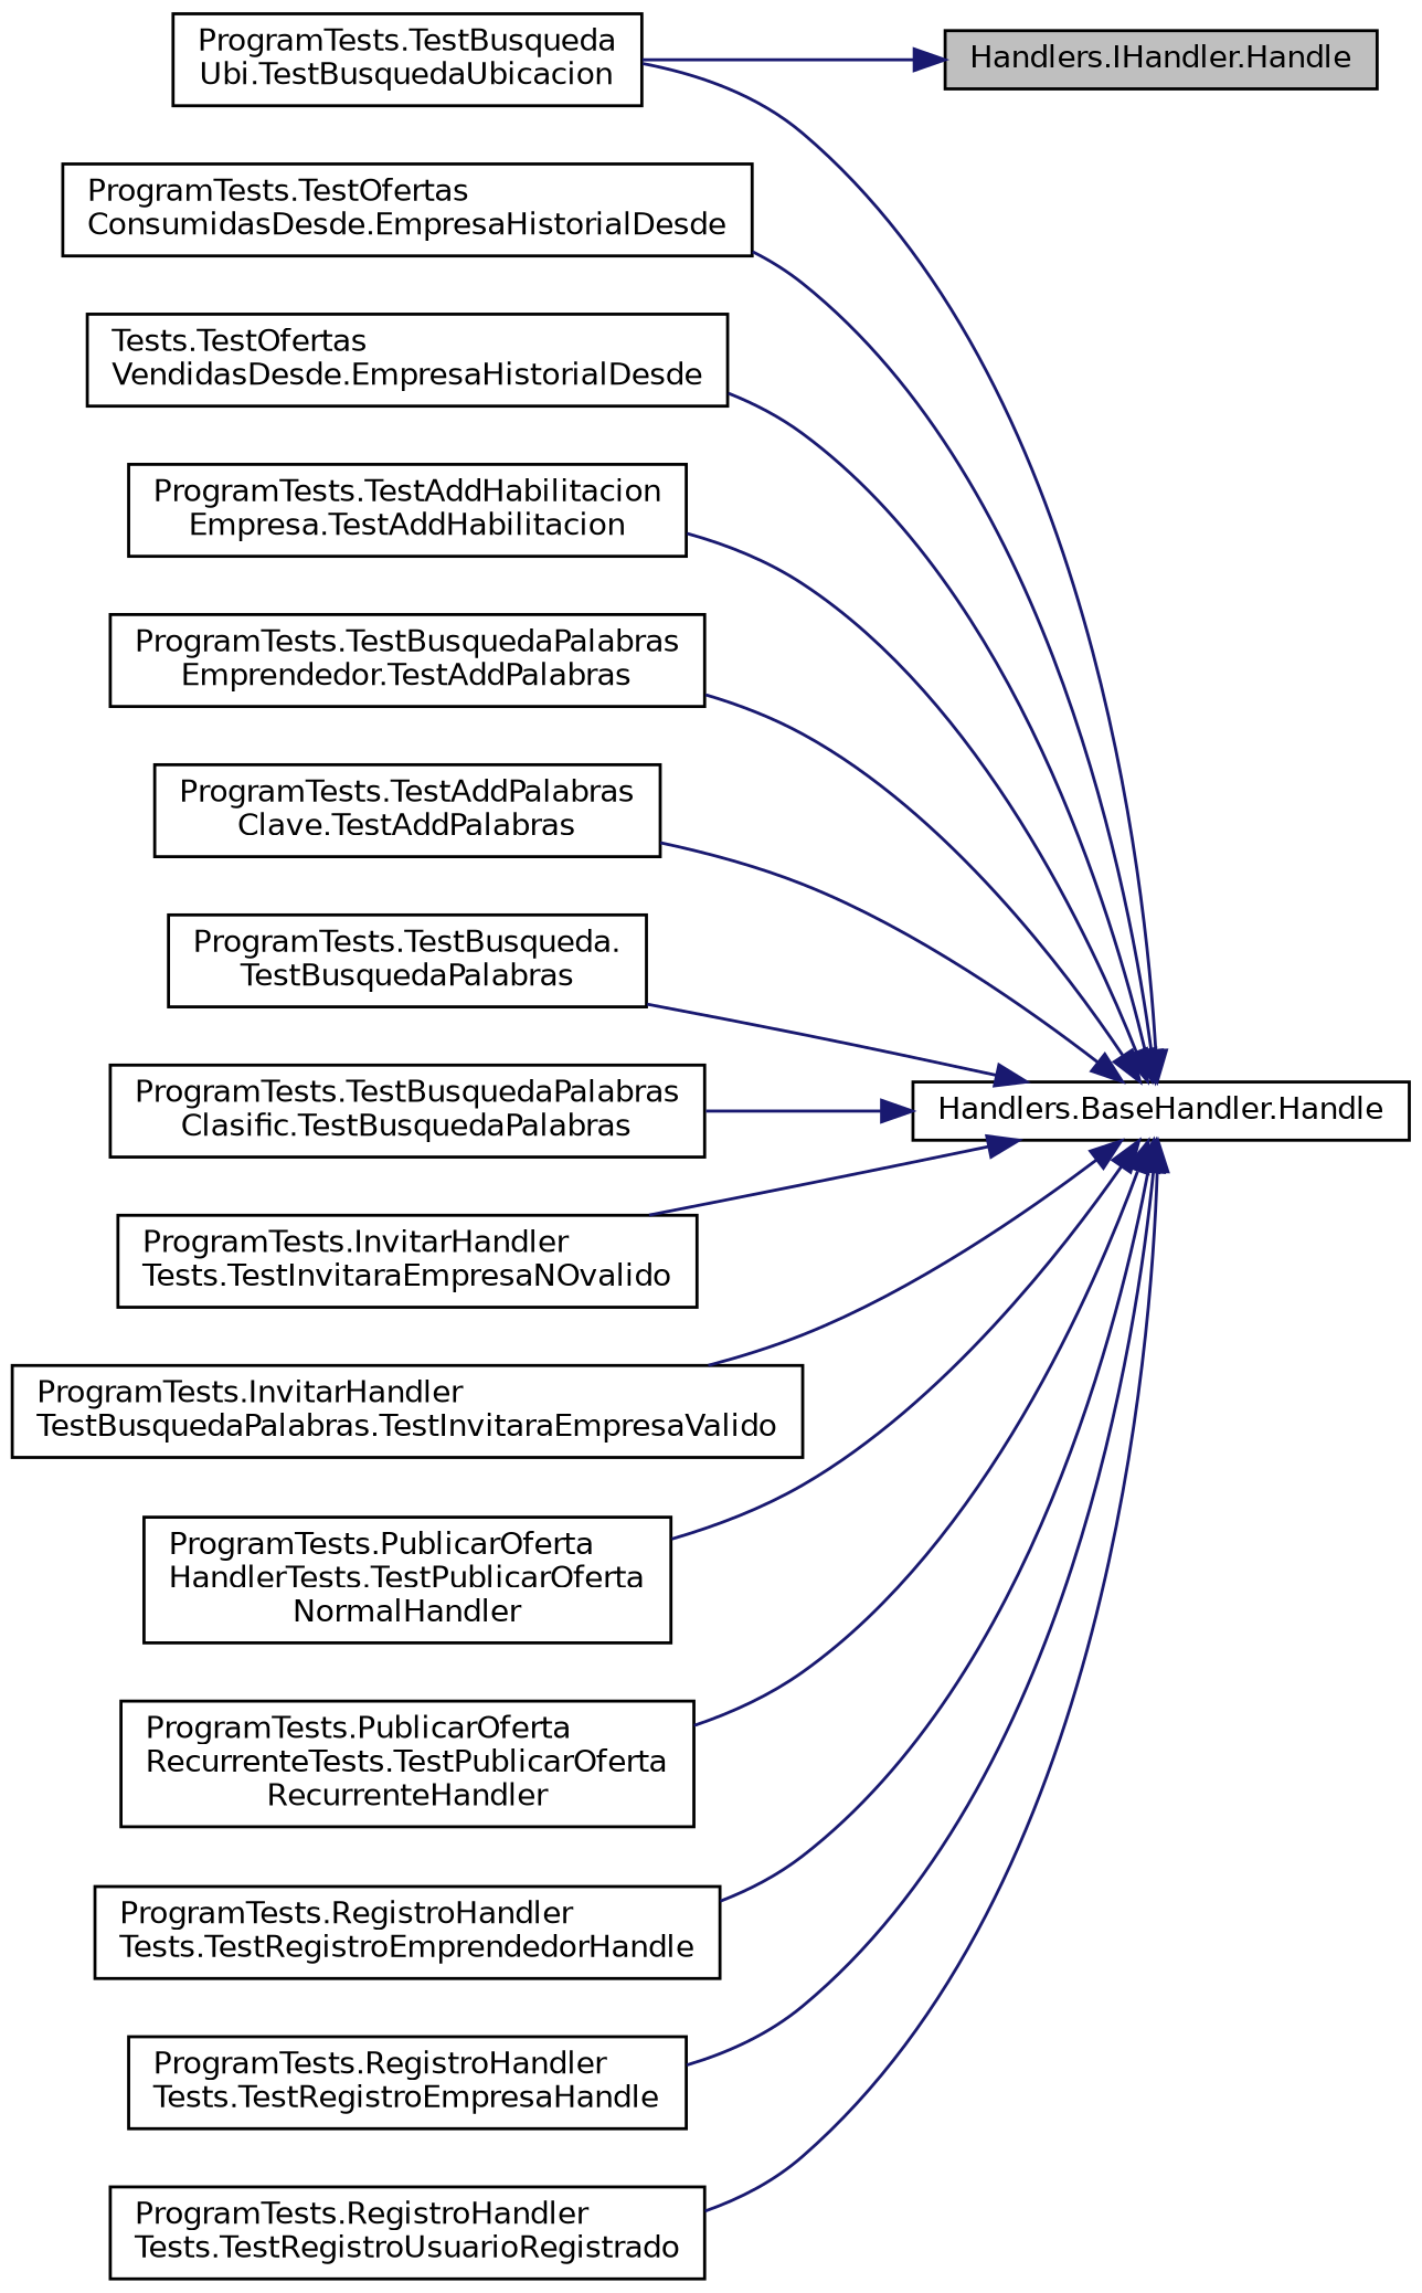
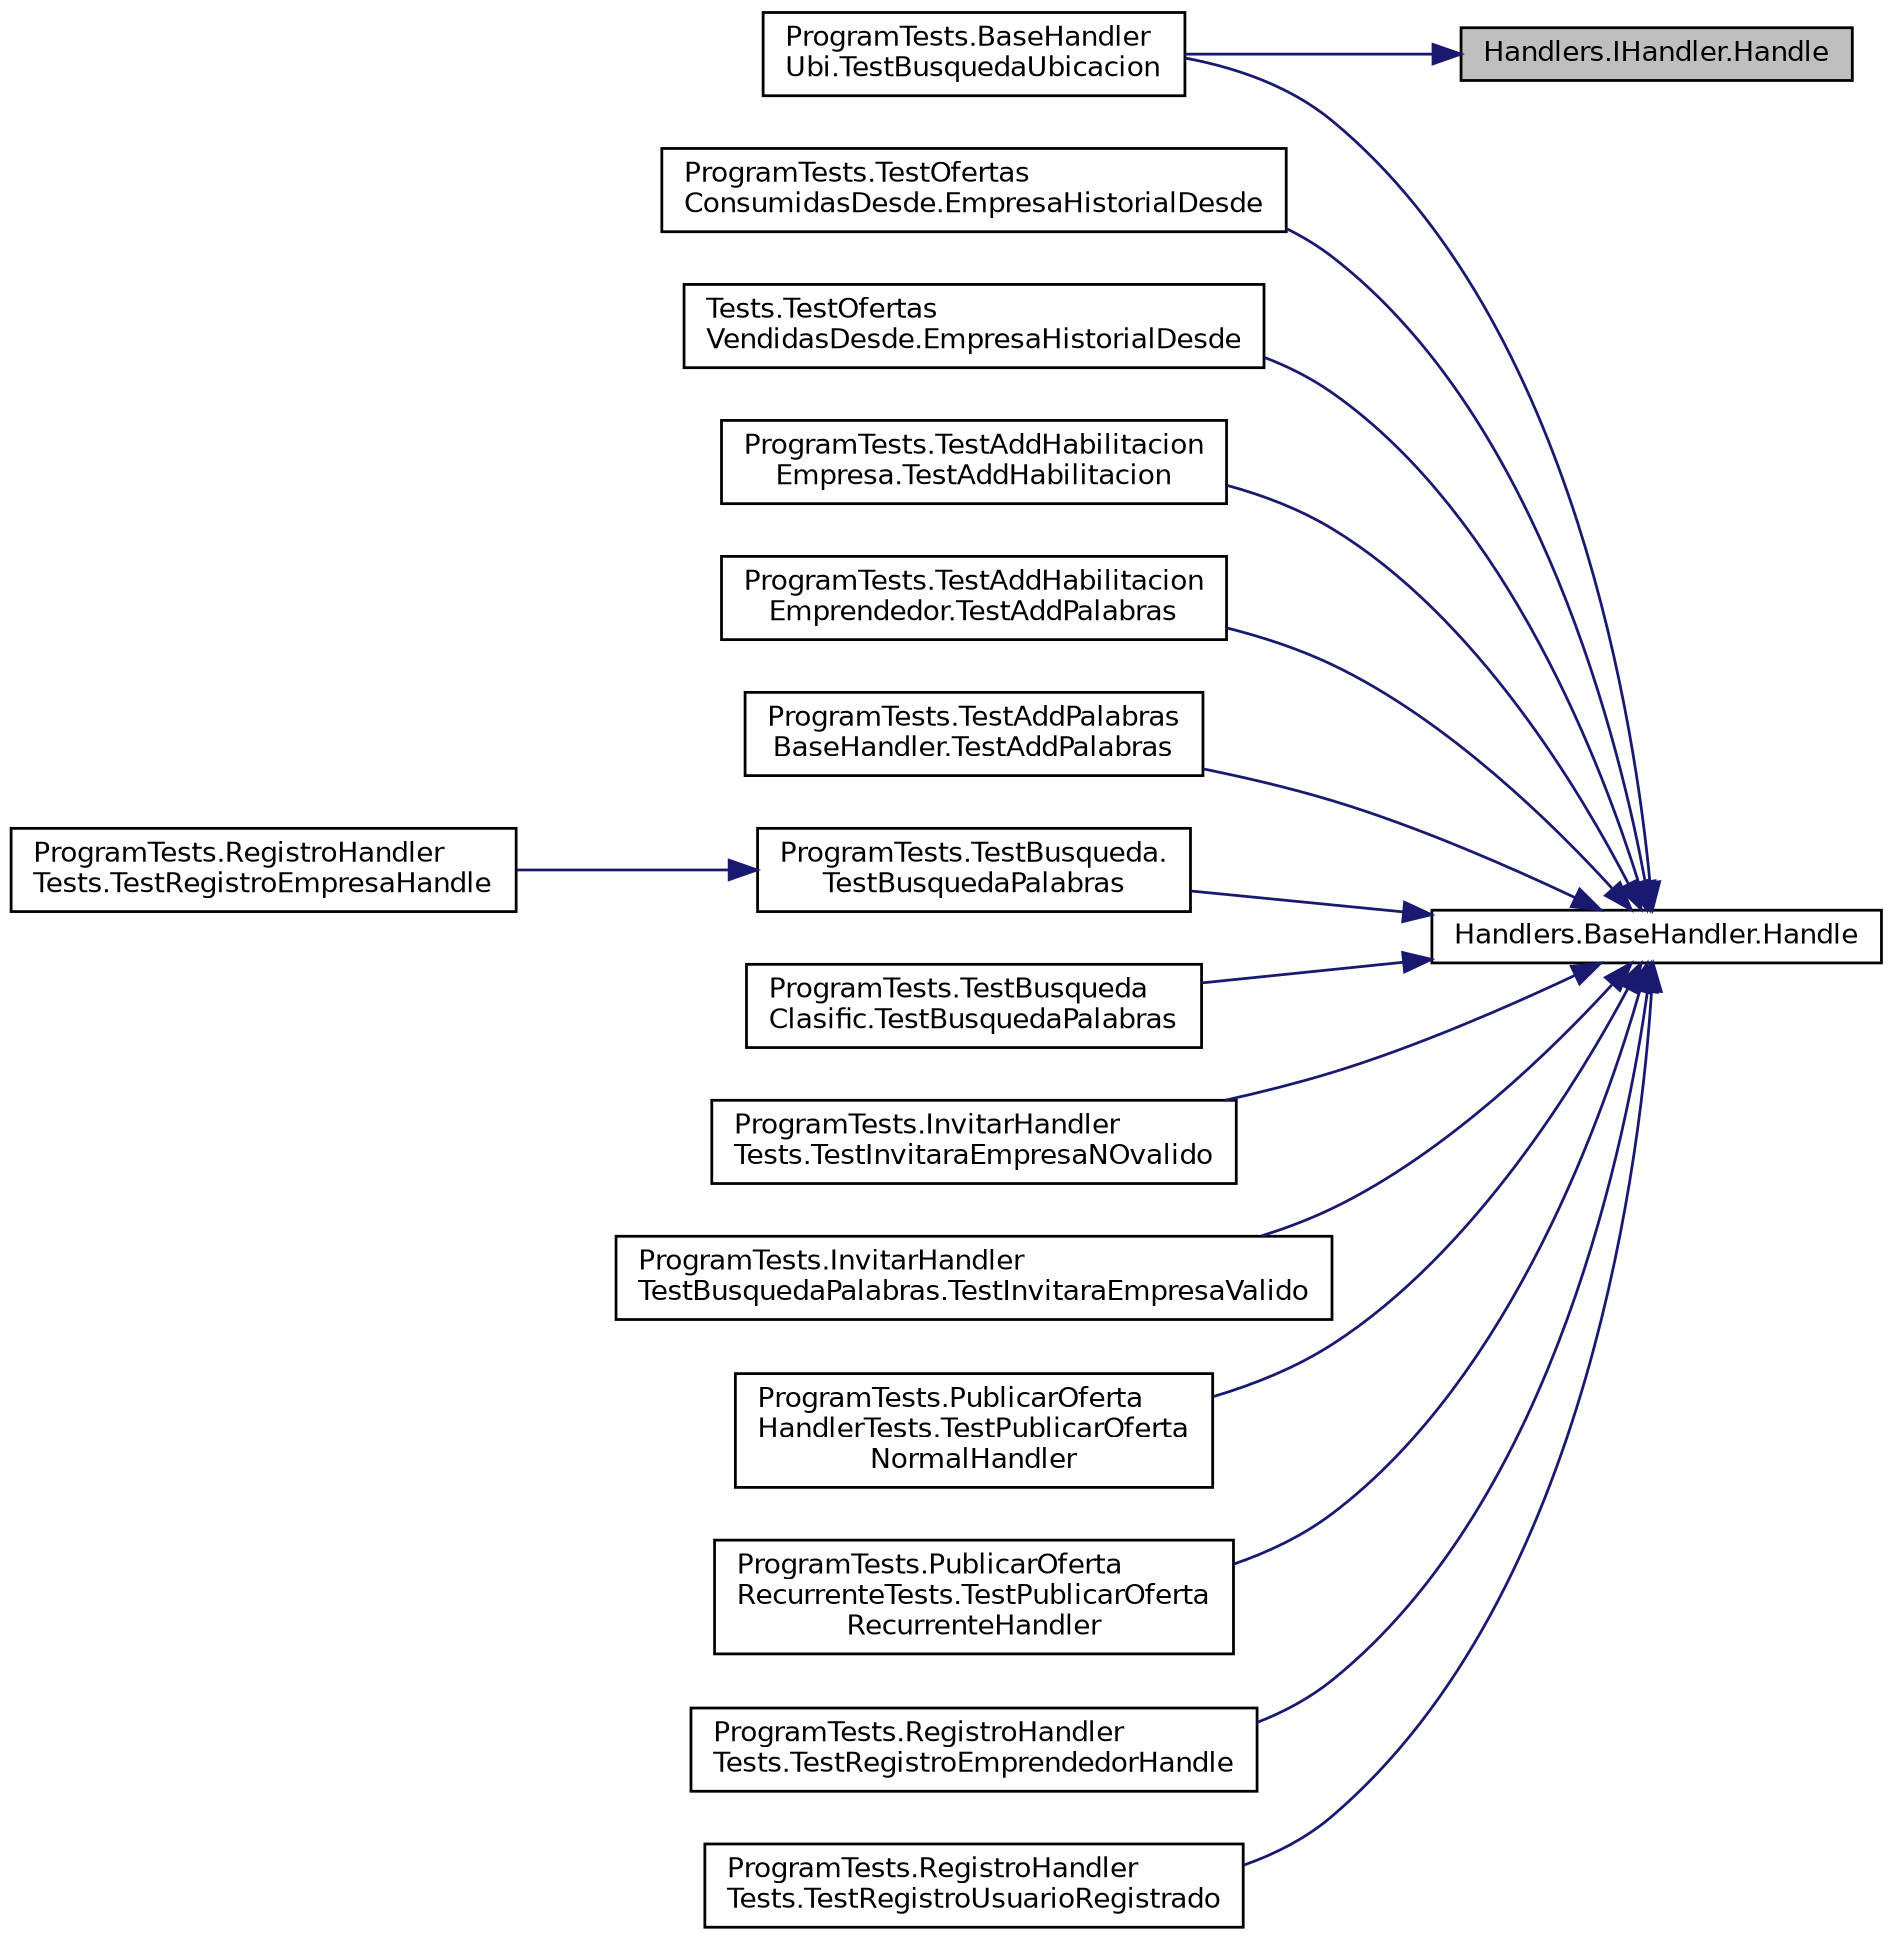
  digraph {
    rankdir=RL
    node [color=black fillcolor=white fontname=Helvetica fontsize=10 shape=record style=filled]
    edge [color=midnightblue dir=back fontname=Helvetica fontsize=10 labelfontname=Helvetica labelfontsize=10 style=solid]
    n1 [fillcolor=grey75 fontcolor=black height=0.2 label="Handlers.IHandler.Handle" width=0.4]
-   n2 [height=0.2 label="ProgramTests.TestBusqueda\lUbi.TestBusquedaUbicacion" width=0.4]
+   n2 [height=0.2 label="ProgramTests.BaseHandler\lUbi.TestBusquedaUbicacion" width=0.4]
    n3 [height=0.2 label="Handlers.BaseHandler.Handle" width=0.4]
    n4 [height=0.2 label="ProgramTests.TestOfertas\lConsumidasDesde.EmpresaHistorialDesde" width=0.4]
    n5 [height=0.2 label="Tests.TestOfertas\lVendidasDesde.EmpresaHistorialDesde" width=0.4]
    n6 [height=0.2 label="ProgramTests.TestAddHabilitacion\lEmpresa.TestAddHabilitacion" width=0.4]
-   n7 [height=0.2 label="ProgramTests.TestBusquedaPalabras\lEmprendedor.TestAddPalabras" width=0.4]
-   n8 [height=0.2 label="ProgramTests.TestAddPalabras\lClave.TestAddPalabras" width=0.4]
+   n7 [height=0.2 label="ProgramTests.TestAddHabilitacion\lEmprendedor.TestAddPalabras" width=0.4]
+   n8 [height=0.2 label="ProgramTests.TestAddPalabras\lBaseHandler.TestAddPalabras" width=0.4]
    n9 [height=0.2 label="ProgramTests.TestBusqueda.\lTestBusquedaPalabras" width=0.4]
-   n10 [height=0.2 label="ProgramTests.TestBusquedaPalabras\lClasific.TestBusquedaPalabras" width=0.4]
+   n10 [height=0.2 label="ProgramTests.TestBusqueda\lClasific.TestBusquedaPalabras" width=0.4]
    n11 [height=0.2 label="ProgramTests.InvitarHandler\lTests.TestInvitaraEmpresaNOvalido" width=0.4]
    n12 [height=0.2 label="ProgramTests.InvitarHandler\lTestBusquedaPalabras.TestInvitaraEmpresaValido" width=0.4]
    n13 [height=0.2 label="ProgramTests.PublicarOferta\lHandlerTests.TestPublicarOferta\lNormalHandler" width=0.4]
    n14 [height=0.2 label="ProgramTests.PublicarOferta\lRecurrenteTests.TestPublicarOferta\lRecurrenteHandler" width=0.4]
    n15 [height=0.2 label="ProgramTests.RegistroHandler\lTests.TestRegistroEmprendedorHandle" width=0.4]
    n16 [height=0.2 label="ProgramTests.RegistroHandler\lTests.TestRegistroEmpresaHandle" width=0.4]
    n17 [height=0.2 label="ProgramTests.RegistroHandler\lTests.TestRegistroUsuarioRegistrado" width=0.4]
    n1 -> n2
    n3 -> n2
    n3 -> n4
    n3 -> n5
    n3 -> n6
    n3 -> n7
    n3 -> n8
    n3 -> n9
    n3 -> n10
    n3 -> n11
    n3 -> n12
    n3 -> n13
    n3 -> n14
    n3 -> n15
-   n3 -> n16
+   n9 -> n16
    n3 -> n17
  }
